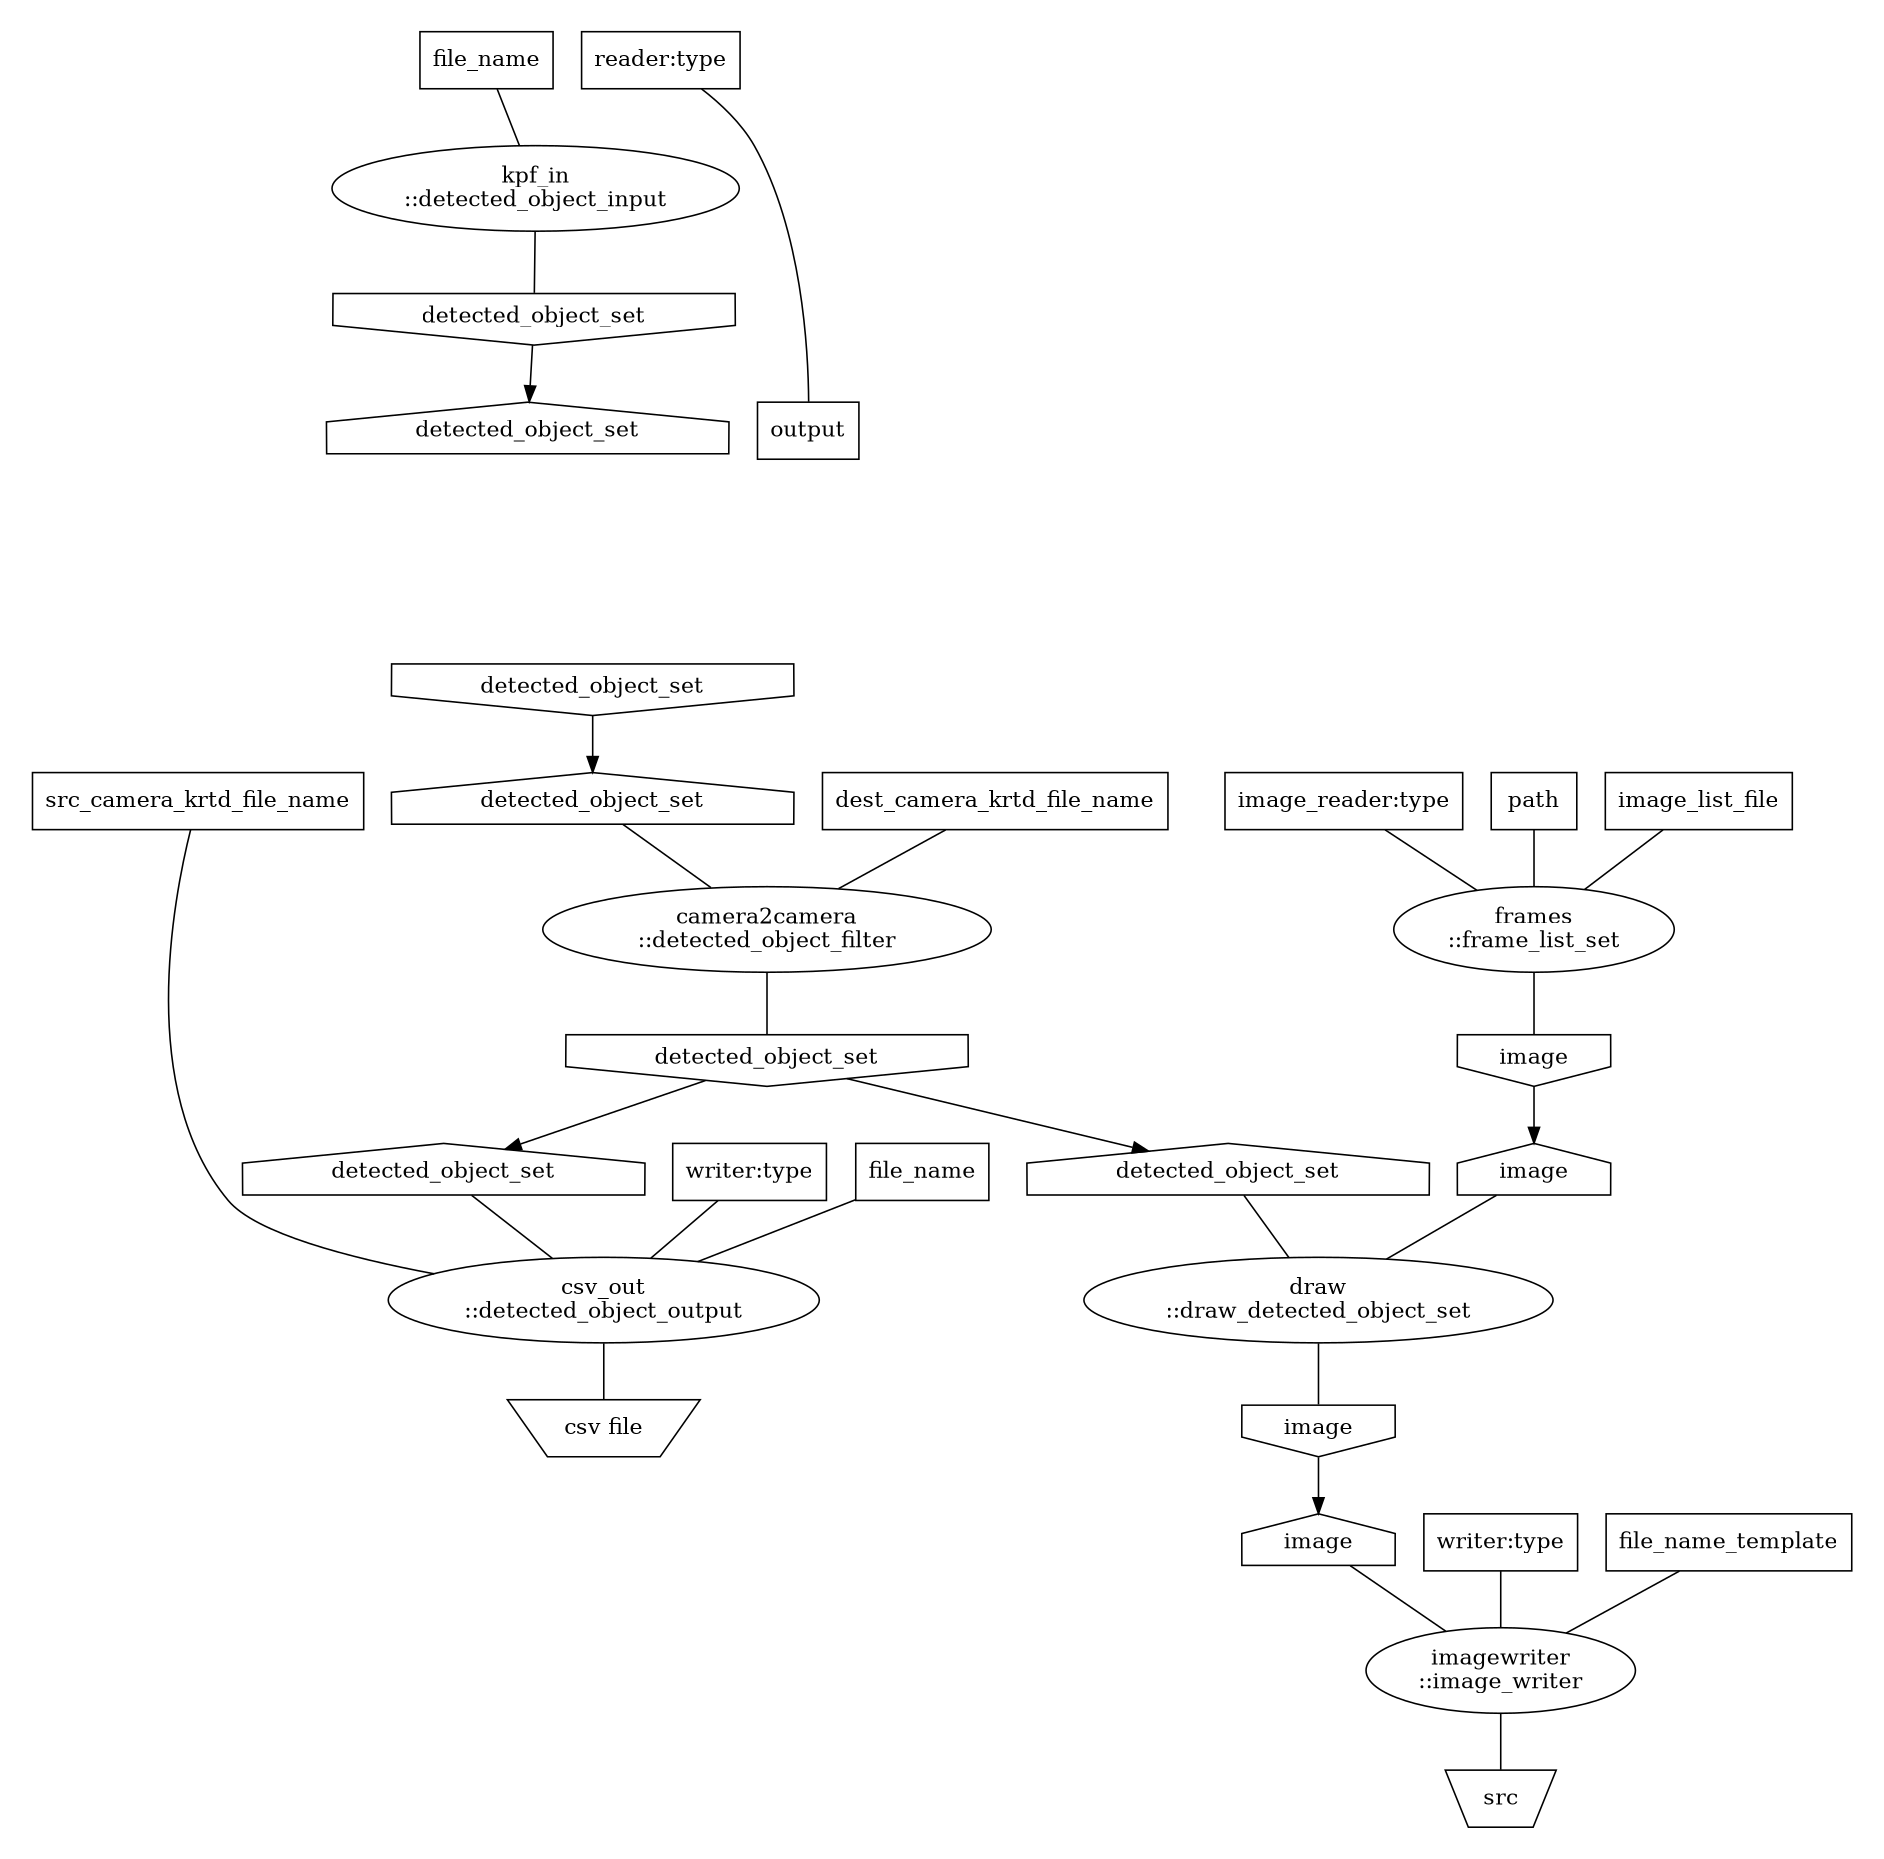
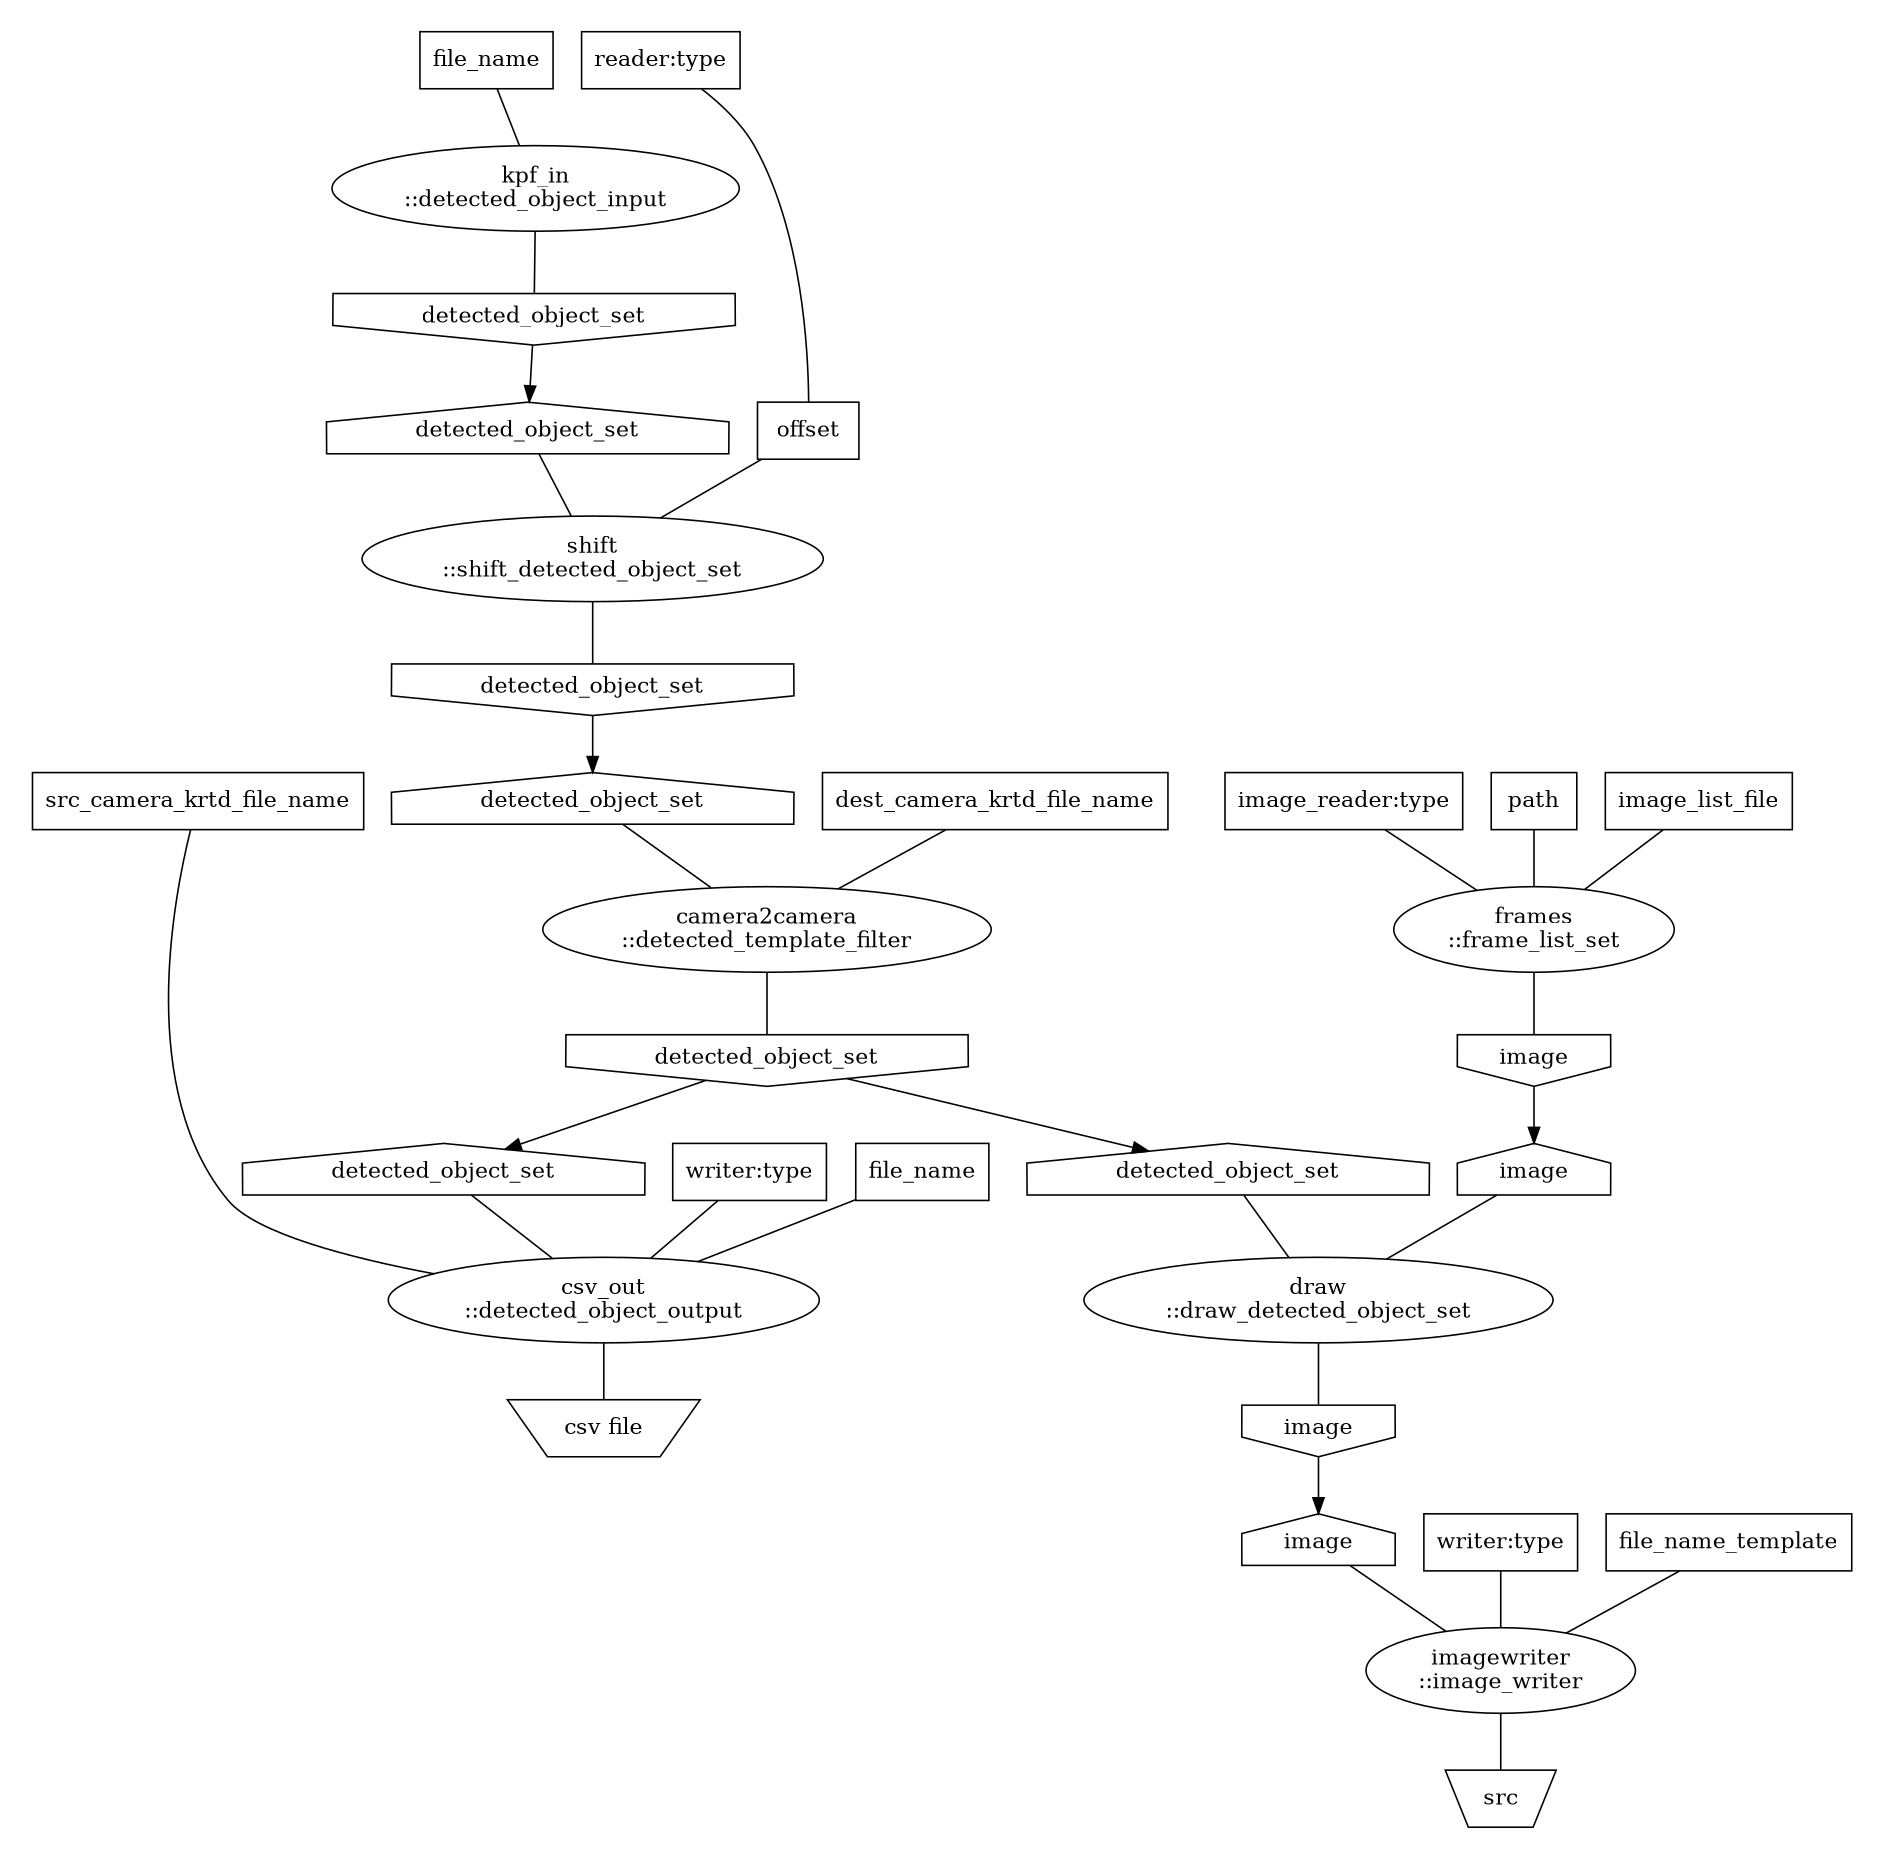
  strict digraph {
    clusterrank=local
    node [shape=box]
    edge [arrowhead=none]
    n1 [label="frames\n::frame_list_set" shape=ellipse]
    n2 [label=image shape=invhouse]
    n3 [label=image_list_file]
    n4 [label=path]
    n5 [label="image_reader:type"]
-   n6 [label="camera2camera\n::detected_object_filter" shape=ellipse]
+   n6 [label="camera2camera\n::detected_template_filter" shape=ellipse]
    n7 [label=detected_object_set shape=invhouse]
    n8 [label=src_camera_krtd_file_name]
    n9 [label=dest_camera_krtd_file_name]
    n10 [label=detected_object_set shape=house]
    n11 [label="kpf_in\n::detected_object_input" shape=ellipse]
    n12 [label=detected_object_set shape=invhouse]
    n13 [label=file_name]
    n14 [label="reader:type"]
+   n15 [label="shift\n::shift_detected_object_set" shape=ellipse]
    n16 [label=detected_object_set shape=invhouse]
-   n17 [label=output]
+   n17 [label=offset]
    n18 [label=detected_object_set shape=house]
    n19 [label="draw\n::draw_detected_object_set" shape=ellipse]
    n20 [label=image shape=invhouse]
    n21 [label=image shape=house]
    n22 [label=detected_object_set shape=house]
    n23 [label="csv_out\n::detected_object_output" shape=ellipse]
    n24 [label="csv file" shape=invtrapezium]
    n25 [label=file_name]
    n26 [label="writer:type"]
    n27 [label=detected_object_set shape=house]
    n28 [label="imagewriter\n::image_writer" shape=ellipse]
    n29 [label=src shape=invtrapezium]
    n30 [label=file_name_template]
    n31 [label="writer:type"]
    n32 [label=image shape=house]
    subgraph cluster_1 {
      color=white
      fillcolor=white
      fontsize=10
      rank=same
      style=filled
      n1
      n2
      n3
      n4
      n5
    }
    subgraph cluster_2 {
      color=white
      fillcolor=white
      fontsize=10
      rank=same
      style=filled
      n6
      n7
      n8
      n9
      n10
    }
    subgraph cluster_3 {
      color=white
      fillcolor=white
      fontsize=10
      rank=same
      style=filled
      n11
      n12
      n13
      n14
    }
    subgraph cluster_4 {
      color=white
      fillcolor=white
      fontsize=10
      rank=same
      style=filled
+     n15
      n16
      n17
      n18
    }
    subgraph cluster_5 {
      color=white
      fillcolor=white
      fontsize=10
      rank=same
      style=filled
      n19
      n20
      n21
      n22
    }
    subgraph cluster_6 {
      color=white
      fillcolor=white
      fontsize=10
      rank=same
      style=filled
      n23
      n24
      n25
      n26
      n27
    }
    subgraph cluster_7 {
      color=white
      fillcolor=white
      fontsize=10
      rank=same
      style=filled
      n28
      n29
      n30
      n31
      n32
    }
    n1 -> n2
    n2 -> n21 [minlen=1 weight=1 arrowhead=""]
    n3 -> n1
    n4 -> n1
    n5 -> n1
    n6 -> n7
    n7 -> n22 [minlen=1 weight=1 arrowhead=""]
    n7 -> n27 [minlen=1 weight=1 arrowhead=""]
    n8 -> n23
    n9 -> n6
    n10 -> n6
    n11 -> n12
    n12 -> n18 [minlen=1 weight=1 arrowhead=""]
    n13 -> n11
    n14 -> n17
+   n15 -> n16
    n16 -> n10 [minlen=1 weight=1 arrowhead=""]
+   n17 -> n15
+   n18 -> n15
    n19 -> n20
    n20 -> n32 [minlen=1 weight=1 arrowhead=""]
    n21 -> n19
    n22 -> n19
    n23 -> n24
    n25 -> n23
    n26 -> n23
    n27 -> n23
    n28 -> n29
    n30 -> n28
    n31 -> n28
    n32 -> n28
  }
